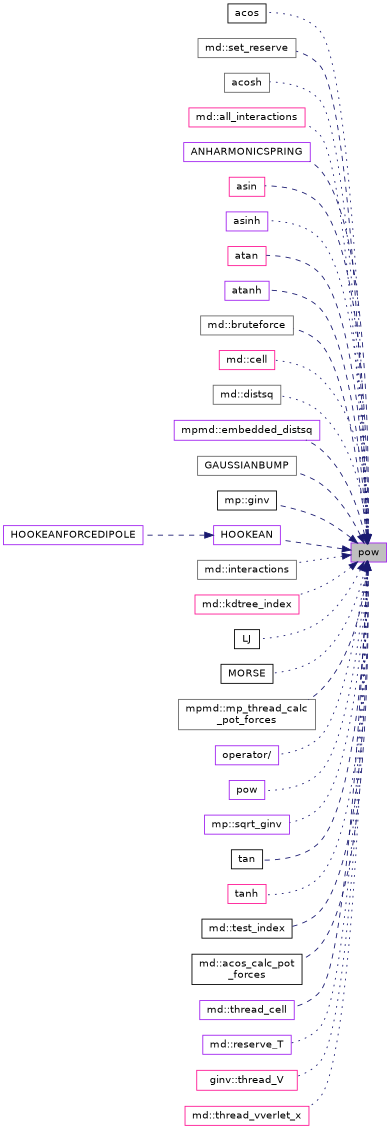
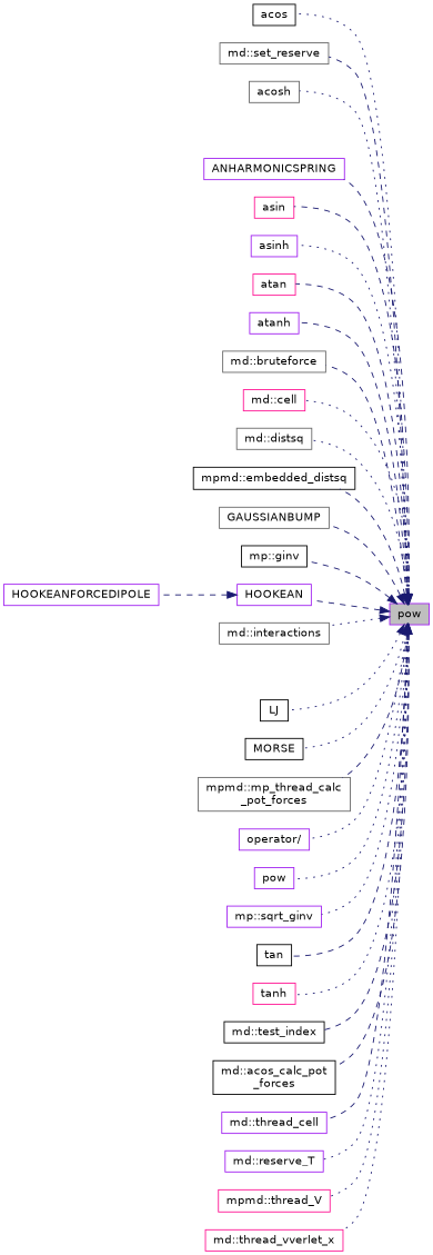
  digraph {
    rankdir=RL
    node [color=purple fontname=Helvetica fontsize=12 shape=record]
    edge [color=midnightblue dir=back fontname=Helvetica fontsize=12 labelfontname=Helvetica labelfontsize=12 style=dotted]
    n1 [fillcolor=grey75 fontcolor=black height=0.2 label=pow style=filled width=0.4]
    n2 [color=black height=0.2 label=acos width=0.4]
    n3 [color=gray40 height=0.2 label="md::set_reserve" width=0.4]
    n4 [color=gray40 height=0.2 label=acosh width=0.4]
-   n5 [color=deeppink height=0.2 label="md::all_interactions" width=0.4]
    n6 [height=0.2 label=ANHARMONICSPRING width=0.4]
    n7 [color=deeppink height=0.2 label=asin width=0.4]
    n8 [height=0.2 label=asinh width=0.4]
    n9 [color=deeppink height=0.2 label=atan width=0.4]
    n10 [height=0.2 label=atanh width=0.4]
    n11 [color=gray40 height=0.2 label="md::bruteforce" width=0.4]
    n12 [color=deeppink height=0.2 label="md::cell" width=0.4]
    n13 [color=gray40 height=0.2 label="md::distsq" width=0.4]
-   n14 [height=0.2 label="mpmd::embedded_distsq" width=0.4]
+   n14 [color=black height=0.2 label="mpmd::embedded_distsq" width=0.4]
    n15 [color=gray40 height=0.2 label=GAUSSIANBUMP width=0.4]
    n16 [color=black height=0.2 label="mp::ginv" width=0.4]
    n17 [height=0.2 label=HOOKEAN width=0.4]
    n18 [color=gray40 height=0.2 label="md::interactions" width=0.4]
-   n19 [color=deeppink height=0.2 label="md::kdtree_index" width=0.4]
    n20 [color=black height=0.2 label=LJ width=0.4]
    n21 [color=black height=0.2 label=MORSE width=0.4]
    n22 [color=gray40 height=0.2 label="mpmd::mp_thread_calc\l_pot_forces" width=0.4]
    n23 [height=0.2 label="operator/" width=0.4]
    n24 [height=0.2 label=pow width=0.4]
    n25 [height=0.2 label="mp::sqrt_ginv" width=0.4]
    n26 [color=black height=0.2 label=tan width=0.4]
    n27 [color=deeppink height=0.2 label=tanh width=0.4]
    n28 [color=black height=0.2 label="md::test_index" width=0.4]
    n29 [color=black height=0.2 label="md::acos_calc_pot\l_forces" width=0.4]
    n30 [height=0.2 label="md::thread_cell" width=0.4]
    n31 [height=0.2 label="md::reserve_T" width=0.4]
-   n32 [color=deeppink height=0.2 label="ginv::thread_V" width=0.4]
+   n32 [color=deeppink height=0.2 label="mpmd::thread_V" width=0.4]
    n33 [color=deeppink height=0.2 label="md::thread_vverlet_x" width=0.4]
    n34 [height=0.2 label=HOOKEANFORCEDIPOLE width=0.4]
    n1 -> n2
    n1 -> n3 [style=dashed]
    n1 -> n4
-   n1 -> n5
    n1 -> n6 [style=dashed]
    n1 -> n7 [style=dashed]
    n1 -> n8
    n1 -> n9 [style=dashed]
    n1 -> n10 [style=dashed]
    n1 -> n11 [style=dashed]
    n1 -> n12
    n1 -> n13
    n1 -> n14 [style=dashed]
    n1 -> n15 [style=dashed]
    n1 -> n16 [style=dashed]
    n1 -> n17 [style=dashed]
    n1 -> n18
-   n1 -> n19
    n1 -> n20
    n1 -> n21
    n1 -> n22 [style=dashed]
    n1 -> n23
    n1 -> n24
    n1 -> n25
    n1 -> n26 [style=dashed]
    n1 -> n27
    n1 -> n28 [style=dashed]
    n1 -> n29 [style=dashed]
    n1 -> n30 [style=dashed]
    n1 -> n31
    n1 -> n32
    n1 -> n33
    n17 -> n34 [style=dashed]
  }
